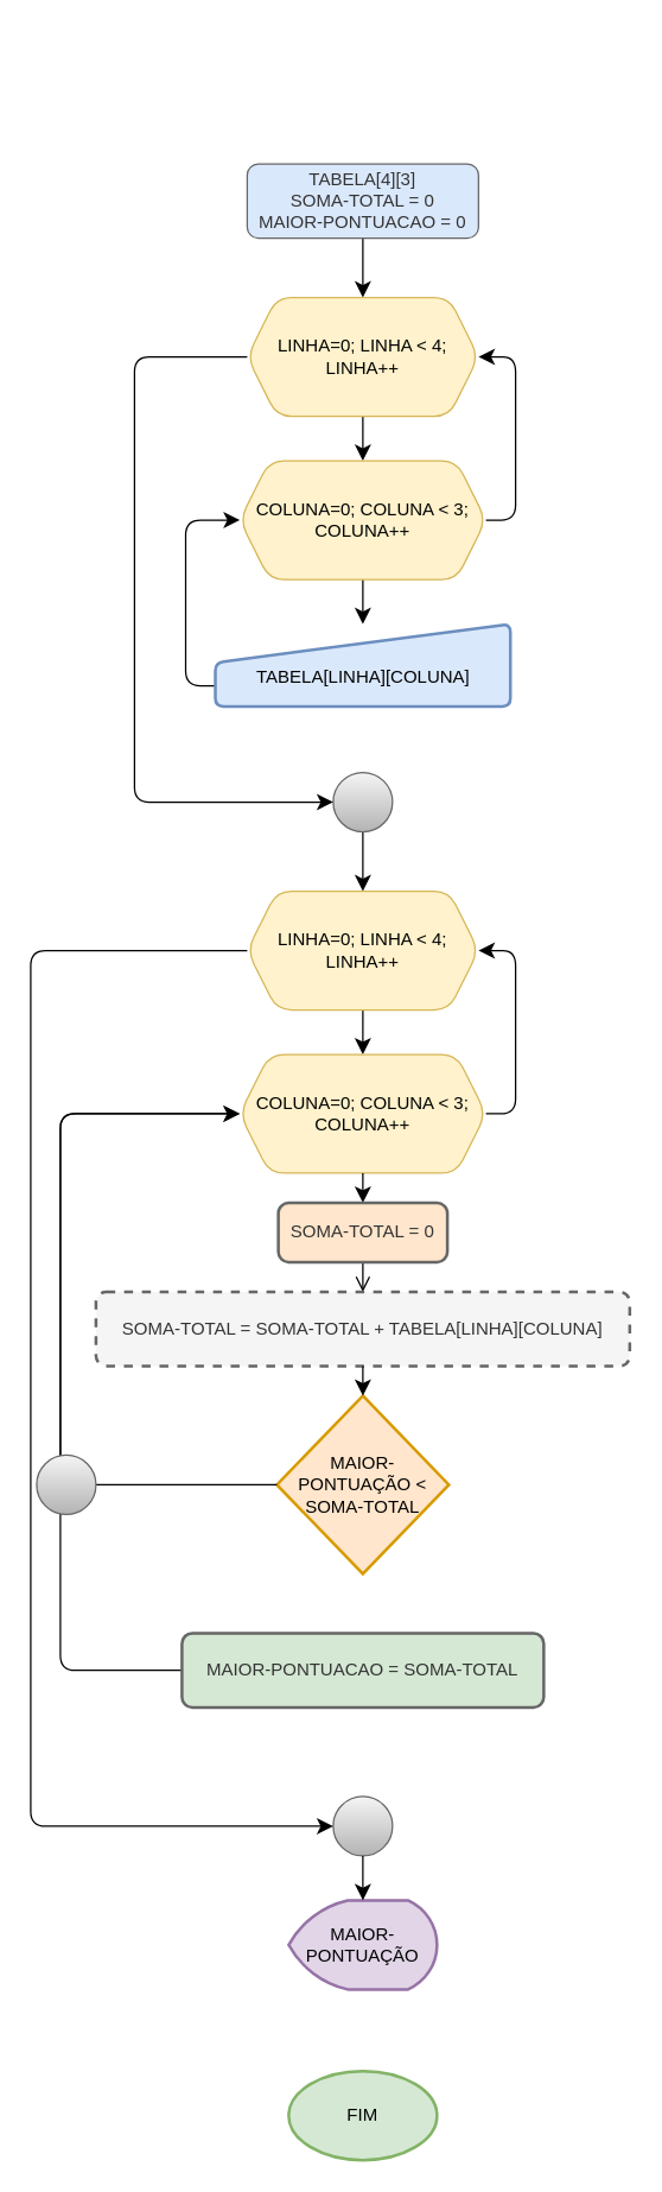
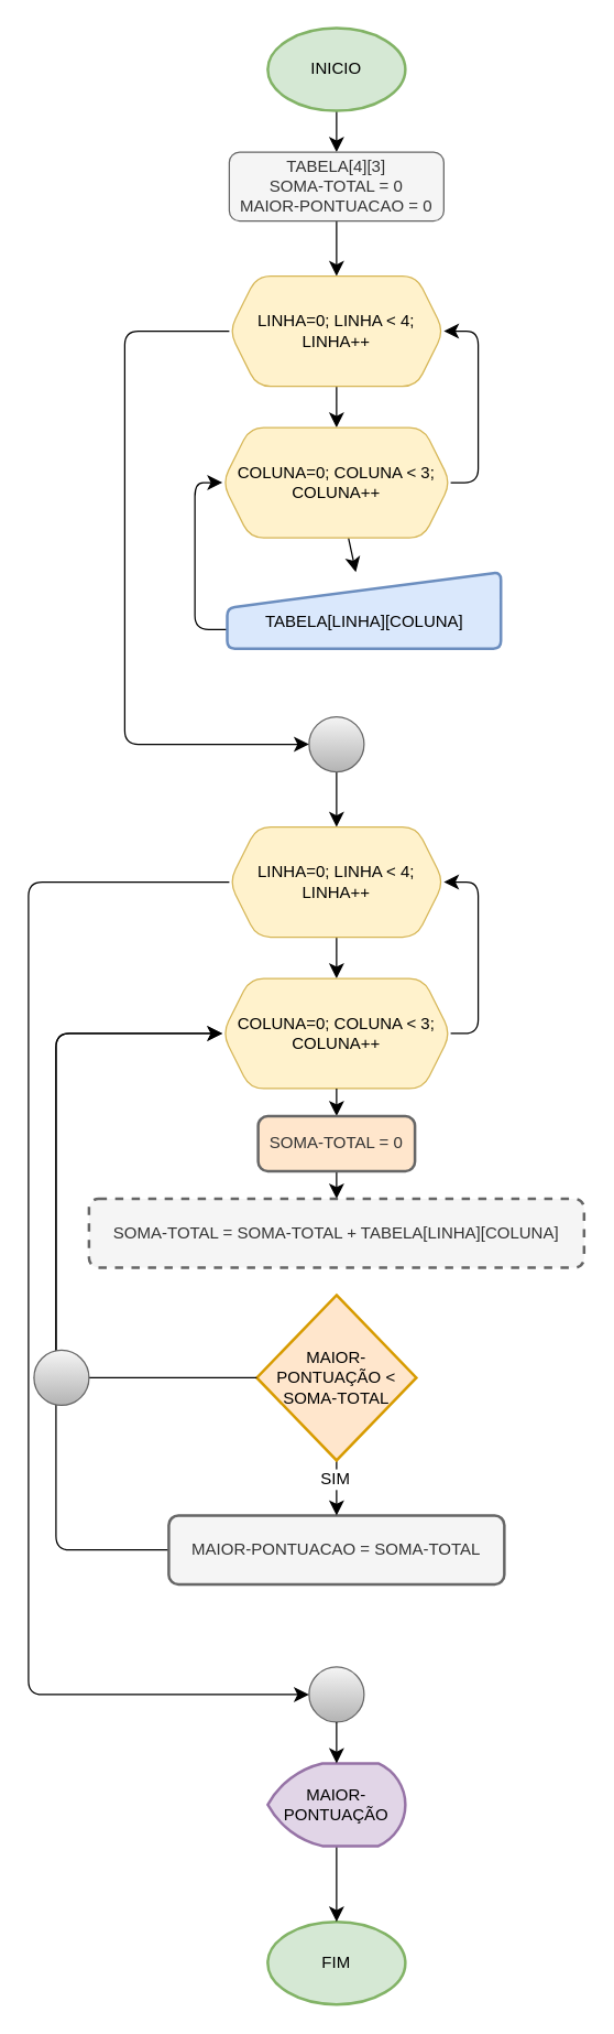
  <mxCell id="0" />
  <mxCell id="1" parent="0" />
  <mxCell id="2" value="FIM" style="strokeWidth=2;html=1;shape=mxgraph.flowchart.start_1;whiteSpace=wrap;fillColor=#d5e8d4;strokeColor=#82b366;rounded=1;" vertex="1" parent="1"><mxGeometry x="194" y="1395" width="100" height="60" as="geometry" /></mxCell>
+ <mxCell id="3" style="edgeStyle=none;curved=1;rounded=1;orthogonalLoop=1;jettySize=auto;html=1;exitX=0.5;exitY=1;exitDx=0;exitDy=0;exitPerimeter=0;entryX=0.5;entryY=0;entryDx=0;entryDy=0;fontSize=12;startSize=8;endSize=8;" edge="1" parent="1" source="4" target="6"><mxGeometry relative="1" as="geometry" /></mxCell>
+ <mxCell id="4" value="INICIO" style="strokeWidth=2;html=1;shape=mxgraph.flowchart.start_1;whiteSpace=wrap;fillColor=#d5e8d4;strokeColor=#82b366;rounded=1;" vertex="1" parent="1"><mxGeometry x="194" y="20" width="100" height="60" as="geometry" /></mxCell>
  <mxCell id="5" style="edgeStyle=none;curved=1;rounded=1;orthogonalLoop=1;jettySize=auto;html=1;exitX=0.5;exitY=1;exitDx=0;exitDy=0;entryX=0.5;entryY=0;entryDx=0;entryDy=0;fontSize=12;startSize=8;endSize=8;" edge="1" parent="1" source="6" target="8"><mxGeometry relative="1" as="geometry" /></mxCell>
- <mxCell id="6" value="TABELA[4][3]&lt;div&gt;SOMA-TOTAL = 0&lt;/div&gt;&lt;div&gt;MAIOR-PONTUACAO = 0&lt;/div&gt;" style="rounded=1;whiteSpace=wrap;html=1;fillColor=#dae8fc;fontColor=#333333;strokeColor=#666666;" vertex="1" parent="1"><mxGeometry x="166" y="110" width="156" height="50" as="geometry" /></mxCell>
+ <mxCell id="6" value="TABELA[4][3]&lt;div&gt;SOMA-TOTAL = 0&lt;/div&gt;&lt;div&gt;MAIOR-PONTUACAO = 0&lt;/div&gt;" style="rounded=1;whiteSpace=wrap;html=1;fillColor=#f5f5f5;fontColor=#333333;strokeColor=#666666;" vertex="1" parent="1"><mxGeometry x="166" y="110" width="156" height="50" as="geometry" /></mxCell>
  <mxCell id="7" value="" style="edgeStyle=orthogonalEdgeStyle;rounded=1;orthogonalLoop=1;jettySize=auto;html=1;fontSize=12;startSize=8;endSize=8;" edge="1" parent="1" source="8" target="11"><mxGeometry relative="1" as="geometry" /></mxCell>
  <mxCell id="8" value="LINHA=0; LINHA &amp;lt; 4; LINHA++" style="shape=hexagon;perimeter=hexagonPerimeter2;whiteSpace=wrap;html=1;fixedSize=1;fillColor=#fff2cc;strokeColor=#d6b656;rounded=1;" vertex="1" parent="1"><mxGeometry x="166" y="200" width="156" height="80" as="geometry" /></mxCell>
  <mxCell id="9" value="" style="edgeStyle=none;curved=1;rounded=1;orthogonalLoop=1;jettySize=auto;html=1;fontSize=12;startSize=8;endSize=8;" edge="1" parent="1" source="11" target="13"><mxGeometry relative="1" as="geometry" /></mxCell>
  <mxCell id="10" style="edgeStyle=orthogonalEdgeStyle;rounded=1;orthogonalLoop=1;jettySize=auto;html=1;exitX=1;exitY=0.5;exitDx=0;exitDy=0;entryX=1;entryY=0.5;entryDx=0;entryDy=0;fontSize=12;startSize=8;endSize=8;" edge="1" parent="1" source="11" target="8"><mxGeometry relative="1" as="geometry" /></mxCell>
  <mxCell id="11" value="COLUNA=0; COLUNA &amp;lt; 3; COLUNA++" style="shape=hexagon;perimeter=hexagonPerimeter2;whiteSpace=wrap;html=1;fixedSize=1;fillColor=#fff2cc;strokeColor=#d6b656;rounded=1;" vertex="1" parent="1"><mxGeometry x="161" y="310" width="166" height="80" as="geometry" /></mxCell>
  <mxCell id="12" style="edgeStyle=orthogonalEdgeStyle;rounded=1;orthogonalLoop=1;jettySize=auto;html=1;exitX=0;exitY=0.75;exitDx=0;exitDy=0;entryX=0;entryY=0.5;entryDx=0;entryDy=0;fontSize=12;startSize=8;endSize=8;" edge="1" parent="1" source="13" target="11"><mxGeometry relative="1" as="geometry" /></mxCell>
- <mxCell id="13" value="&lt;div&gt;&lt;br&gt;&lt;/div&gt;TABELA[LINHA][COLUNA]" style="html=1;strokeWidth=2;shape=manualInput;whiteSpace=wrap;rounded=1;size=26;arcSize=11;fillColor=#dae8fc;strokeColor=#6c8ebf;" vertex="1" parent="1"><mxGeometry x="144.5" y="420" width="199" height="55.5" as="geometry" /></mxCell>
+ <mxCell id="13" value="&lt;div&gt;&lt;br&gt;&lt;/div&gt;TABELA[LINHA][COLUNA]" style="html=1;strokeWidth=2;shape=manualInput;whiteSpace=wrap;rounded=1;size=26;arcSize=11;fillColor=#dae8fc;strokeColor=#6c8ebf;" vertex="1" parent="1"><mxGeometry x="164.5" y="415" width="199" height="55.5" as="geometry" /></mxCell>
  <mxCell id="14" style="edgeStyle=none;curved=1;rounded=1;orthogonalLoop=1;jettySize=auto;html=1;exitX=0.5;exitY=1;exitDx=0;exitDy=0;exitPerimeter=0;entryX=0.5;entryY=0;entryDx=0;entryDy=0;fontSize=12;startSize=8;endSize=8;" edge="1" parent="1" source="15" target="18"><mxGeometry relative="1" as="geometry" /></mxCell>
  <mxCell id="15" value="" style="verticalLabelPosition=bottom;verticalAlign=top;html=1;shape=mxgraph.flowchart.on-page_reference;rounded=1;fillColor=#f5f5f5;gradientColor=#b3b3b3;strokeColor=#666666;" vertex="1" parent="1"><mxGeometry x="224" y="520" width="40" height="40" as="geometry" /></mxCell>
  <mxCell id="16" style="edgeStyle=orthogonalEdgeStyle;rounded=1;orthogonalLoop=1;jettySize=auto;html=1;exitX=0;exitY=0.5;exitDx=0;exitDy=0;entryX=0;entryY=0.5;entryDx=0;entryDy=0;entryPerimeter=0;fontSize=12;startSize=8;endSize=8;" edge="1" parent="1" source="8" target="15"><mxGeometry relative="1" as="geometry"><Array as="points"><mxPoint x="90" y="240" /><mxPoint x="90" y="540" /></Array></mxGeometry></mxCell>
  <mxCell id="17" value="" style="edgeStyle=orthogonalEdgeStyle;rounded=1;orthogonalLoop=1;jettySize=auto;html=1;fontSize=12;startSize=8;endSize=8;" edge="1" parent="1" source="18" target="21"><mxGeometry relative="1" as="geometry" /></mxCell>
  <mxCell id="18" value="LINHA=0; LINHA &amp;lt; 4; LINHA++" style="shape=hexagon;perimeter=hexagonPerimeter2;whiteSpace=wrap;html=1;fixedSize=1;fillColor=#fff2cc;strokeColor=#d6b656;rounded=1;" vertex="1" parent="1"><mxGeometry x="166" y="600" width="156" height="80" as="geometry" /></mxCell>
  <mxCell id="19" style="edgeStyle=orthogonalEdgeStyle;rounded=1;orthogonalLoop=1;jettySize=auto;html=1;exitX=1;exitY=0.5;exitDx=0;exitDy=0;entryX=1;entryY=0.5;entryDx=0;entryDy=0;fontSize=12;startSize=8;endSize=8;" edge="1" parent="1" source="21" target="18"><mxGeometry relative="1" as="geometry" /></mxCell>
- <mxCell id="20" style="edgeStyle=none;curved=1;rounded=1;orthogonalLoop=1;jettySize=auto;html=1;exitX=0.5;exitY=1;exitDx=0;exitDy=0;entryX=0.5;entryY=0;entryDx=0;entryDy=0;fontSize=12;startSize=8;endSize=8;endArrow=open;" edge="1" parent="1" source="36" target="22"><mxGeometry relative="1" as="geometry" /></mxCell>
+ <mxCell id="20" style="edgeStyle=none;curved=1;rounded=1;orthogonalLoop=1;jettySize=auto;html=1;exitX=0.5;exitY=1;exitDx=0;exitDy=0;entryX=0.5;entryY=0;entryDx=0;entryDy=0;fontSize=12;startSize=8;endSize=8;" edge="1" parent="1" source="36" target="22"><mxGeometry relative="1" as="geometry" /></mxCell>
  <mxCell id="21" value="COLUNA=0; COLUNA &amp;lt; 3; COLUNA++" style="shape=hexagon;perimeter=hexagonPerimeter2;whiteSpace=wrap;html=1;fixedSize=1;fillColor=#fff2cc;strokeColor=#d6b656;rounded=1;" vertex="1" parent="1"><mxGeometry x="161" y="710" width="166" height="80" as="geometry" /></mxCell>
  <mxCell id="22" value="SOMA-TOTAL = SOMA-TOTAL + TABELA[LINHA][COLUNA]" style="rounded=1;whiteSpace=wrap;html=1;absoluteArcSize=1;arcSize=14;strokeWidth=2;fillColor=#f5f5f5;strokeColor=#666666;fontColor=#333333;dashed=1;" vertex="1" parent="1"><mxGeometry x="64" y="870" width="360" height="50" as="geometry" /></mxCell>
  <mxCell id="23" style="edgeStyle=orthogonalEdgeStyle;rounded=1;orthogonalLoop=1;jettySize=auto;html=1;exitX=0;exitY=0.5;exitDx=0;exitDy=0;entryX=0;entryY=0.5;entryDx=0;entryDy=0;fontSize=12;startSize=8;endSize=8;" edge="1" parent="1" source="24" target="21"><mxGeometry relative="1" as="geometry"><Array as="points"><mxPoint x="40" y="1125" /><mxPoint x="40" y="750" /></Array></mxGeometry></mxCell>
- <mxCell id="24" value="MAIOR-PONTUACAO = SOMA-TOTAL" style="rounded=1;whiteSpace=wrap;html=1;absoluteArcSize=1;arcSize=14;strokeWidth=2;fillColor=#d5e8d4;strokeColor=#666666;fontColor=#333333;" vertex="1" parent="1"><mxGeometry x="122" y="1100" width="244" height="50" as="geometry" /></mxCell>
+ <mxCell id="24" value="MAIOR-PONTUACAO = SOMA-TOTAL" style="rounded=1;whiteSpace=wrap;html=1;absoluteArcSize=1;arcSize=14;strokeWidth=2;fillColor=#f5f5f5;strokeColor=#666666;fontColor=#333333;" vertex="1" parent="1"><mxGeometry x="122" y="1100" width="244" height="50" as="geometry" /></mxCell>
+ <mxCell id="25" style="edgeStyle=none;curved=1;rounded=1;orthogonalLoop=1;jettySize=auto;html=1;exitX=0.5;exitY=1;exitDx=0;exitDy=0;exitPerimeter=0;entryX=0.5;entryY=0;entryDx=0;entryDy=0;fontSize=12;startSize=8;endSize=8;" edge="1" parent="1" source="28" target="24"><mxGeometry relative="1" as="geometry" /></mxCell>
+ <mxCell id="26" value="SIM" style="edgeLabel;html=1;align=center;verticalAlign=middle;resizable=0;points=[];fontSize=12;rounded=1;" vertex="1" connectable="0" parent="25"><mxGeometry x="-0.35" y="-2" relative="1" as="geometry"><mxPoint as="offset" /></mxGeometry></mxCell>
  <mxCell id="27" style="edgeStyle=orthogonalEdgeStyle;rounded=1;orthogonalLoop=1;jettySize=auto;html=1;exitX=0;exitY=0.5;exitDx=0;exitDy=0;exitPerimeter=0;entryX=0;entryY=0.5;entryDx=0;entryDy=0;fontSize=12;startSize=8;endSize=8;" edge="1" parent="1" source="38" target="21"><mxGeometry relative="1" as="geometry"><Array as="points"><mxPoint x="40" y="750" /></Array></mxGeometry></mxCell>
  <mxCell id="28" value="MAIOR-PONTUAÇÃO &amp;lt; SOMA-TOTAL" style="strokeWidth=2;html=1;shape=mxgraph.flowchart.decision;whiteSpace=wrap;rounded=1;fillColor=#ffe6cc;strokeColor=#d79b00;" vertex="1" parent="1"><mxGeometry x="186" y="940" width="116" height="120" as="geometry" /></mxCell>
- <mxCell id="29" style="edgeStyle=none;curved=1;rounded=1;orthogonalLoop=1;jettySize=auto;html=1;exitX=0.5;exitY=1;exitDx=0;exitDy=0;entryX=0.5;entryY=0;entryDx=0;entryDy=0;entryPerimeter=0;fontSize=12;startSize=8;endSize=8;" edge="1" parent="1" source="22" target="28"><mxGeometry relative="1" as="geometry" /></mxCell>
  <mxCell id="30" value="" style="verticalLabelPosition=bottom;verticalAlign=top;html=1;shape=mxgraph.flowchart.on-page_reference;rounded=1;fillColor=#f5f5f5;gradientColor=#b3b3b3;strokeColor=#666666;" vertex="1" parent="1"><mxGeometry x="224" y="1210" width="40" height="40" as="geometry" /></mxCell>
  <mxCell id="31" style="edgeStyle=orthogonalEdgeStyle;rounded=1;orthogonalLoop=1;jettySize=auto;html=1;exitX=0;exitY=0.5;exitDx=0;exitDy=0;entryX=0;entryY=0.5;entryDx=0;entryDy=0;entryPerimeter=0;fontSize=12;startSize=8;endSize=8;" edge="1" parent="1" source="18" target="30"><mxGeometry relative="1" as="geometry"><Array as="points"><mxPoint x="20" y="640" /><mxPoint x="20" y="1230" /></Array></mxGeometry></mxCell>
+ <mxCell id="32" style="edgeStyle=none;curved=1;rounded=1;orthogonalLoop=1;jettySize=auto;html=1;exitX=0.5;exitY=1;exitDx=0;exitDy=0;exitPerimeter=0;fontSize=12;startSize=8;endSize=8;" edge="1" parent="1" source="33" target="2"><mxGeometry relative="1" as="geometry" /></mxCell>
  <mxCell id="33" value="MAIOR-PONTUAÇÃO" style="strokeWidth=2;html=1;shape=mxgraph.flowchart.display;whiteSpace=wrap;rounded=1;fillColor=#e1d5e7;strokeColor=#9673a6;" vertex="1" parent="1"><mxGeometry x="194" y="1280" width="100" height="60" as="geometry" /></mxCell>
  <mxCell id="34" style="edgeStyle=none;curved=1;rounded=1;orthogonalLoop=1;jettySize=auto;html=1;exitX=0.5;exitY=1;exitDx=0;exitDy=0;exitPerimeter=0;entryX=0.5;entryY=0;entryDx=0;entryDy=0;entryPerimeter=0;fontSize=12;startSize=8;endSize=8;" edge="1" parent="1" source="30" target="33"><mxGeometry relative="1" as="geometry" /></mxCell>
  <mxCell id="35" value="" style="edgeStyle=none;curved=1;rounded=1;orthogonalLoop=1;jettySize=auto;html=1;exitX=0.5;exitY=1;exitDx=0;exitDy=0;entryX=0.5;entryY=0;entryDx=0;entryDy=0;fontSize=12;startSize=8;endSize=8;" edge="1" parent="1" source="21" target="36"><mxGeometry relative="1" as="geometry"><mxPoint x="244" y="790" as="sourcePoint" /><mxPoint x="244" y="870" as="targetPoint" /></mxGeometry></mxCell>
  <mxCell id="36" value="SOMA-TOTAL = 0" style="rounded=1;whiteSpace=wrap;html=1;absoluteArcSize=1;arcSize=14;strokeWidth=2;fillColor=#ffe6cc;strokeColor=#666666;fontColor=#333333;" vertex="1" parent="1"><mxGeometry x="187" y="810" width="114" height="40" as="geometry" /></mxCell>
  <mxCell id="37" value="" style="edgeStyle=orthogonalEdgeStyle;rounded=1;orthogonalLoop=1;jettySize=auto;html=1;exitX=0;exitY=0.5;exitDx=0;exitDy=0;exitPerimeter=0;entryX=0;entryY=0.5;entryDx=0;entryDy=0;fontSize=12;startSize=8;endSize=8;" edge="1" parent="1" source="28" target="38"><mxGeometry relative="1" as="geometry"><mxPoint x="186" y="1000" as="sourcePoint" /><mxPoint x="161" y="750" as="targetPoint" /><Array as="points"><mxPoint x="40" y="1000" /></Array></mxGeometry></mxCell>
  <mxCell id="38" value="" style="verticalLabelPosition=bottom;verticalAlign=top;html=1;shape=mxgraph.flowchart.on-page_reference;rounded=1;fillColor=#f5f5f5;gradientColor=#b3b3b3;strokeColor=#666666;" vertex="1" parent="1"><mxGeometry x="24" y="980" width="40" height="40" as="geometry" /></mxCell>
